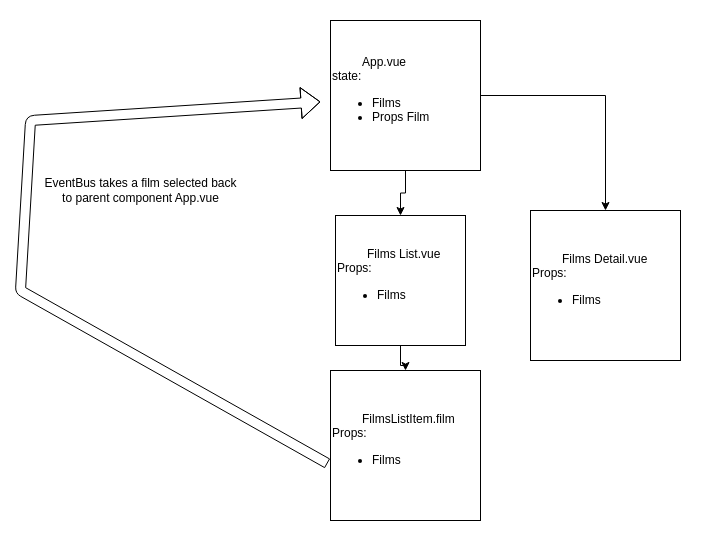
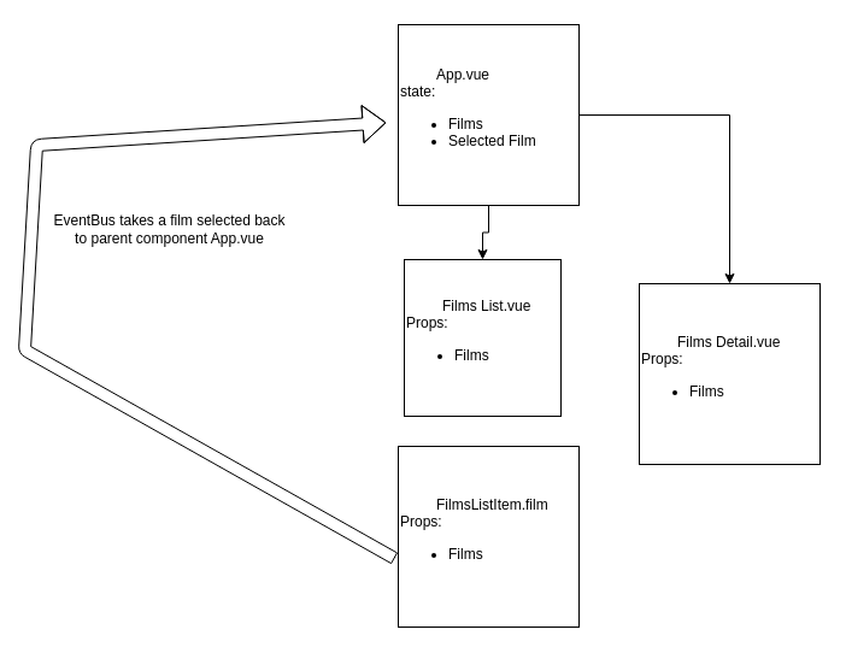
  <mxCell id="0" />
  <mxCell id="1" parent="0" />
  <mxCell id="2" style="edgeStyle=orthogonalEdgeStyle;rounded=0;orthogonalLoop=1;jettySize=auto;html=1;entryX=0.5;entryY=0;entryDx=0;entryDy=0;" edge="1" parent="1" source="4" target="6"><mxGeometry relative="1" as="geometry" /></mxCell>
  <mxCell id="3" style="edgeStyle=orthogonalEdgeStyle;rounded=0;orthogonalLoop=1;jettySize=auto;html=1;entryX=0.5;entryY=0;entryDx=0;entryDy=0;" edge="1" parent="1" source="4" target="8"><mxGeometry relative="1" as="geometry" /></mxCell>
- <mxCell id="4" value="&amp;nbsp; &amp;nbsp; &amp;nbsp; &amp;nbsp; &amp;nbsp;App.vue&lt;br&gt;state:&lt;br&gt;&lt;ul&gt;&lt;li&gt;&lt;span&gt;Films&lt;/span&gt;&lt;/li&gt;&lt;li&gt;&lt;span&gt;Props Film&lt;/span&gt;&lt;br&gt;&lt;/li&gt;&lt;/ul&gt;" style="whiteSpace=wrap;html=1;aspect=fixed;align=left;" vertex="1" parent="1"><mxGeometry x="330" y="20" width="150" height="150" as="geometry" /></mxCell>
- <mxCell id="5" style="edgeStyle=orthogonalEdgeStyle;rounded=0;orthogonalLoop=1;jettySize=auto;html=1;entryX=0.5;entryY=0;entryDx=0;entryDy=0;" edge="1" parent="1" source="6" target="7"><mxGeometry relative="1" as="geometry" /></mxCell>
+ <mxCell id="4" value="&amp;nbsp; &amp;nbsp; &amp;nbsp; &amp;nbsp; &amp;nbsp;App.vue&lt;br&gt;state:&lt;br&gt;&lt;ul&gt;&lt;li&gt;&lt;span&gt;Films&lt;/span&gt;&lt;/li&gt;&lt;li&gt;&lt;span&gt;Selected Film&lt;/span&gt;&lt;br&gt;&lt;/li&gt;&lt;/ul&gt;" style="whiteSpace=wrap;html=1;aspect=fixed;align=left;" vertex="1" parent="1"><mxGeometry x="330" y="20" width="150" height="150" as="geometry" /></mxCell>
  <mxCell id="6" value="&amp;nbsp; &amp;nbsp; &amp;nbsp; &amp;nbsp; &amp;nbsp;Films List.vue&lt;br&gt;Props:&lt;br&gt;&lt;ul&gt;&lt;li&gt;&lt;span&gt;Films&lt;/span&gt;&lt;br&gt;&lt;/li&gt;&lt;/ul&gt;" style="whiteSpace=wrap;html=1;aspect=fixed;align=left;" vertex="1" parent="1"><mxGeometry x="335" y="215" width="130" height="130" as="geometry" /></mxCell>
  <mxCell id="7" value="&amp;nbsp; &amp;nbsp; &amp;nbsp; &amp;nbsp; &amp;nbsp;FilmsListItem.film&lt;br&gt;Props:&lt;br&gt;&lt;ul&gt;&lt;li&gt;&lt;span&gt;Films&lt;/span&gt;&lt;br&gt;&lt;/li&gt;&lt;/ul&gt;" style="whiteSpace=wrap;html=1;aspect=fixed;align=left;" vertex="1" parent="1"><mxGeometry x="330" y="370" width="150" height="150" as="geometry" /></mxCell>
- <mxCell id="8" value="&amp;nbsp; &amp;nbsp; &amp;nbsp; &amp;nbsp; &amp;nbsp;Films Detail.vue&lt;br&gt;Props:&lt;br&gt;&lt;ul&gt;&lt;li&gt;Films&lt;br&gt;&lt;/li&gt;&lt;/ul&gt;" style="whiteSpace=wrap;html=1;aspect=fixed;align=left;" vertex="1" parent="1"><mxGeometry x="530" y="210" width="150" height="150" as="geometry" /></mxCell>
+ <mxCell id="8" value="&amp;nbsp; &amp;nbsp; &amp;nbsp; &amp;nbsp; &amp;nbsp;Films Detail.vue&lt;br&gt;Props:&lt;br&gt;&lt;ul&gt;&lt;li&gt;Films&lt;br&gt;&lt;/li&gt;&lt;/ul&gt;" style="whiteSpace=wrap;html=1;aspect=fixed;align=left;" vertex="1" parent="1"><mxGeometry x="530" y="235" width="150" height="150" as="geometry" /></mxCell>
  <mxCell id="9" value="" style="shape=flexArrow;endArrow=classic;html=1;exitX=-0.02;exitY=0.62;exitDx=0;exitDy=0;exitPerimeter=0;" edge="1" parent="1" source="7"><mxGeometry width="50" height="50" relative="1" as="geometry"><mxPoint x="290" y="150" as="sourcePoint" /><mxPoint x="320" y="101.29" as="targetPoint" /><Array as="points"><mxPoint x="20" y="290" /><mxPoint x="30" y="120" /></Array></mxGeometry></mxCell>
  <mxCell id="10" value="EventBus takes a film selected back&lt;br&gt;to parent component App.vue" style="text;html=1;align=center;verticalAlign=middle;resizable=0;points=[];autosize=1;" vertex="1" parent="1"><mxGeometry x="35" y="175" width="210" height="30" as="geometry" /></mxCell>
